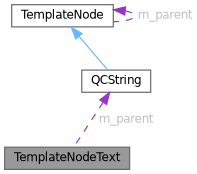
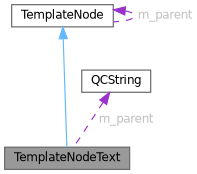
  digraph {
    node [color=gray40 fillcolor=white fontname=Helvetica fontsize=10 shape=box style=filled]
    edge [color=darkorchid3 dir=back fontname=Helvetica fontsize=10 labelfontname=Helvetica labelfontsize=10 style=dashed fontcolor=grey]
    n1 [fillcolor=grey60 fontcolor=black height=0.2 label=TemplateNodeText width=0.4]
    n2 [height=0.2 label=TemplateNode width=0.4]
    n3 [height=0.2 label=QCString width=0.4]
-   n2 -> n3 [color=steelblue1 style=solid fontcolor=""]
+   n2 -> n1 [color=steelblue1 style=solid fontcolor=""]
    n2 -> n2 [label=" m_parent"]
    n3 -> n1 [label=" m_parent"]
  }
